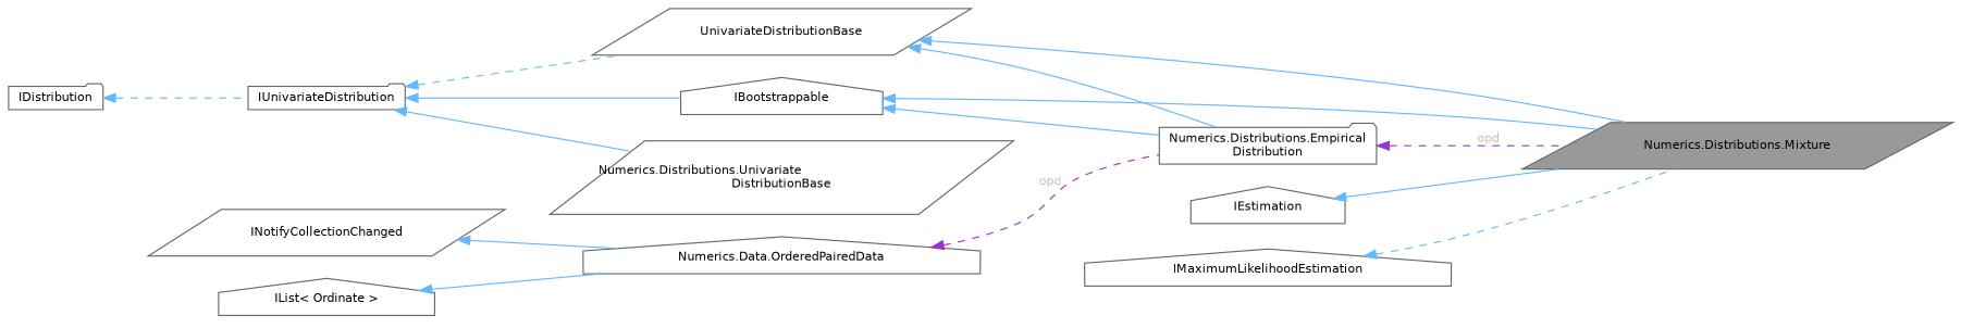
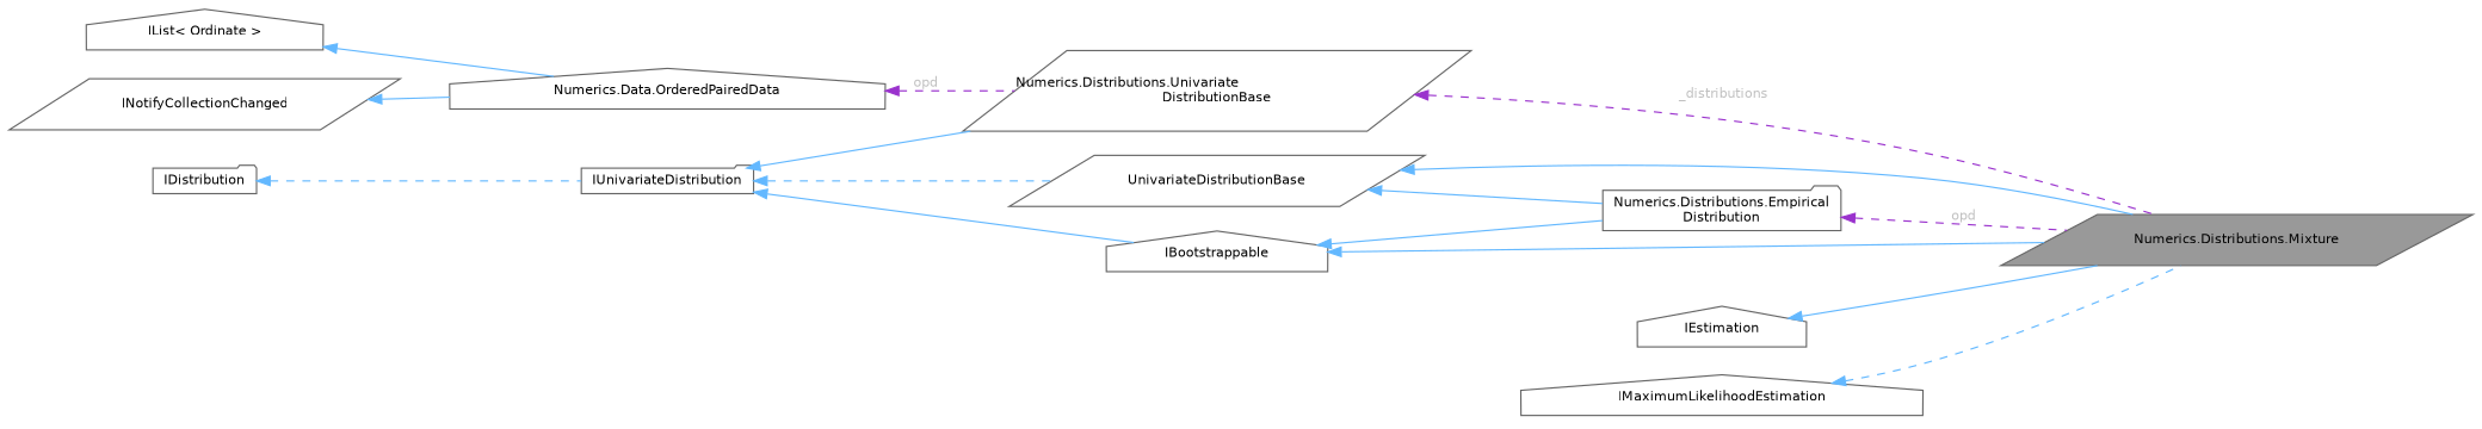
  digraph {
    rankdir=LR
    node [color=gray40 fillcolor=white fontname=Helvetica fontsize=10 shape=house style=filled]
    edge [color=steelblue1 dir=back fontname=Helvetica fontsize=10 labelfontname=Helvetica labelfontsize=10 style=solid]
    n1 [fillcolor=grey60 fontcolor=black height=0.2 label="Numerics.Distributions.Mixture" shape=parallelogram width=0.4]
    n2 [height=0.2 label=UnivariateDistributionBase shape=parallelogram width=0.4]
    n3 [height=0.2 label="Numerics.Distributions.Empirical\lDistribution" shape=folder width=0.4]
    n4 [height=0.2 label=IUnivariateDistribution shape=folder width=0.4]
    n5 [height=0.2 label=IBootstrappable width=0.4]
    n6 [height=0.2 label="Numerics.Distributions.Univariate\lDistributionBase" shape=parallelogram width=0.4]
    n7 [height=0.2 label=IDistribution shape=folder width=0.4]
    n8 [height=0.2 label=IEstimation width=0.4]
    n9 [height=0.2 label=IMaximumLikelihoodEstimation width=0.4]
    n10 [height=0.2 label="Numerics.Data.OrderedPairedData" width=0.4]
    n11 [height=0.2 label="IList\< Ordinate \>" width=0.4]
    n12 [height=0.2 label=INotifyCollectionChanged shape=parallelogram width=0.4]
    n2 -> n1
    n2 -> n3
    n3 -> n1 [color=darkorchid3 fontcolor=grey label=" opd" style=dashed]
    n4 -> n2 [style=dashed]
    n4 -> n5
    n4 -> n6
    n5 -> n1
    n5 -> n3
+   n6 -> n1 [color=darkorchid3 fontcolor=grey label=" _distributions" style=dashed]
    n7 -> n4 [style=dashed]
    n8 -> n1
    n9 -> n1 [style=dashed]
-   n10 -> n3 [color=darkorchid3 fontcolor=grey label=" opd" style=dashed]
+   n10 -> n6 [color=darkorchid3 fontcolor=grey label=" opd" style=dashed]
    n11 -> n10
    n12 -> n10
  }
